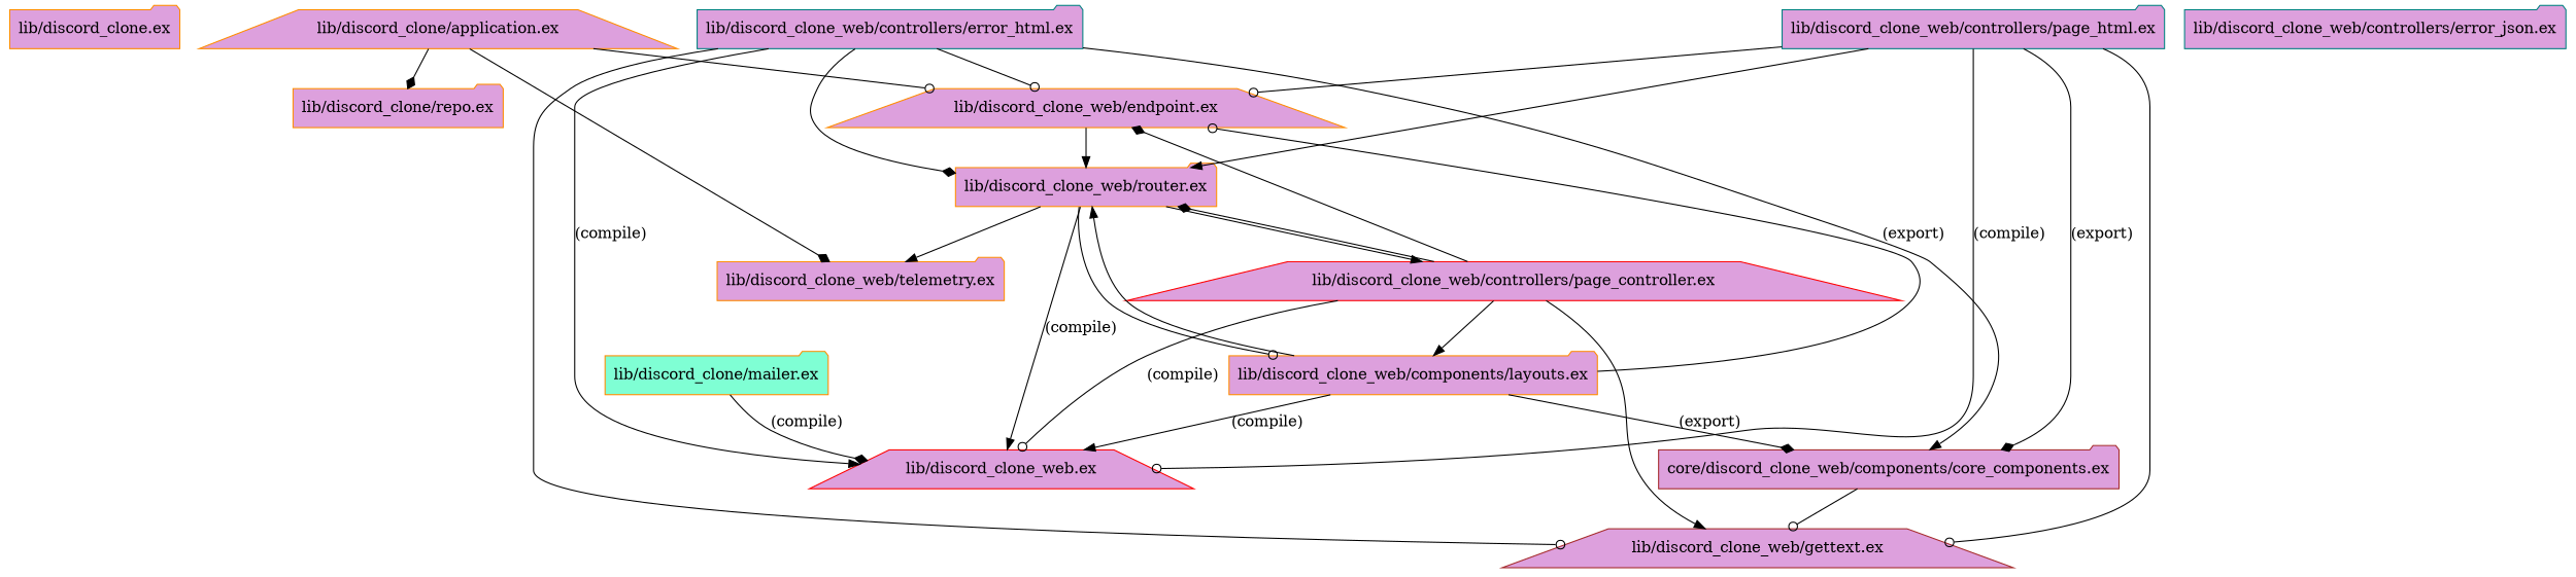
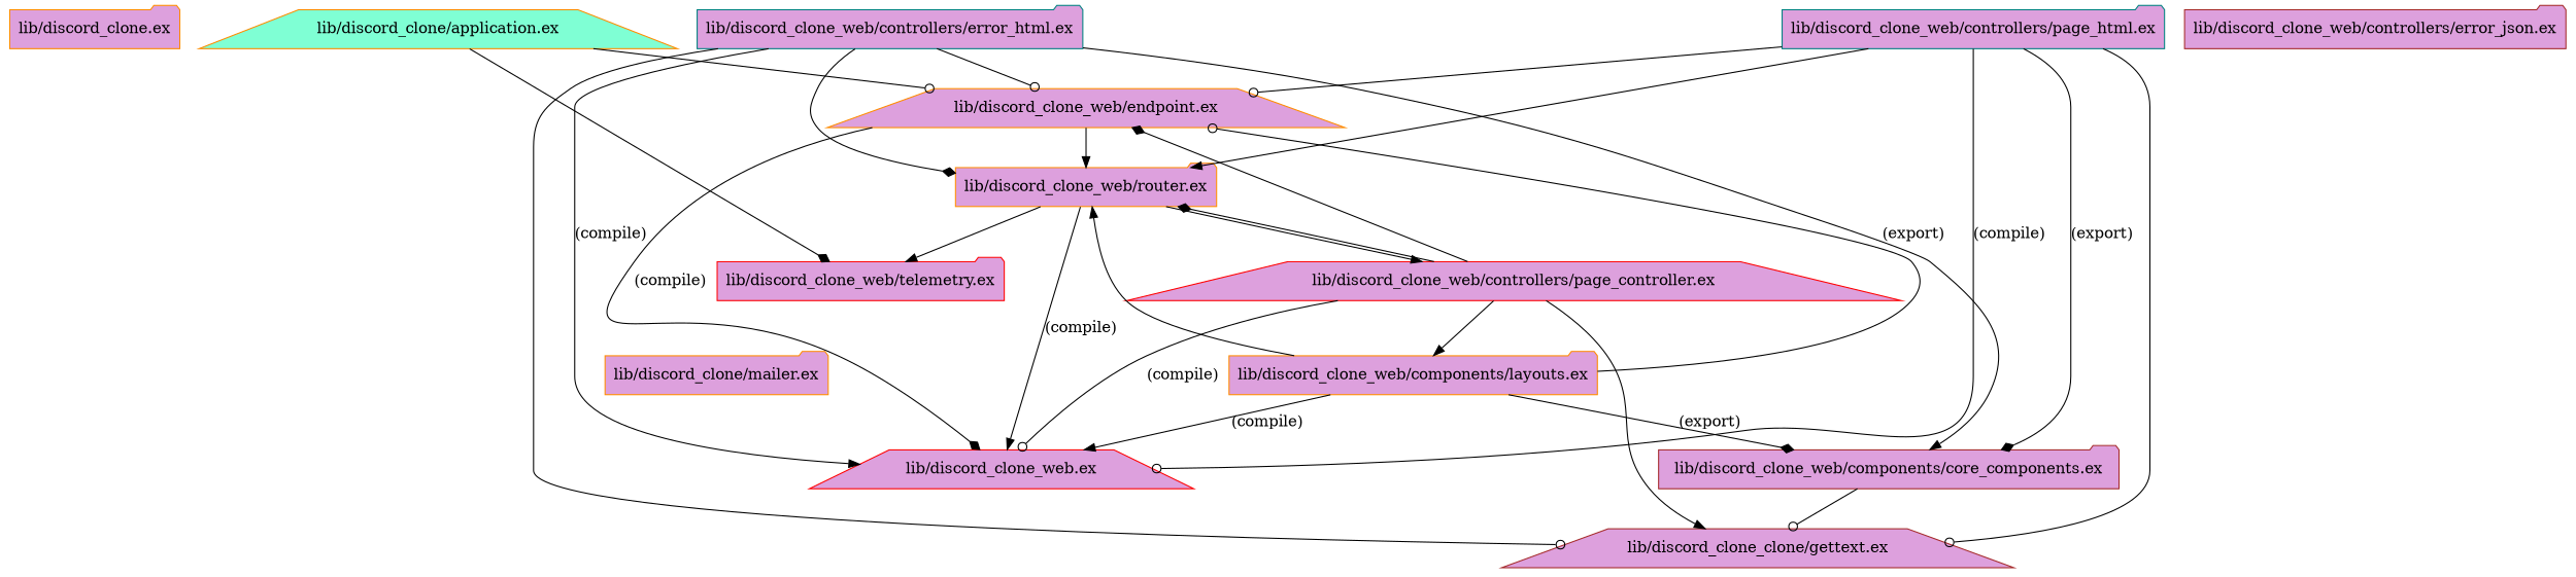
  digraph {
    node [color=darkorange fillcolor=plum shape=folder style=filled]
    edge [arrowhead=normal]
    "lib/discord_clone.ex"
-   "lib/discord_clone/application.ex" [shape=trapezium]
-   "lib/discord_clone/repo.ex"
+   "lib/discord_clone/application.ex" [fillcolor=aquamarine shape=trapezium]
    "lib/discord_clone_web/endpoint.ex" [shape=trapezium]
-   "lib/discord_clone_web/telemetry.ex"
+   "lib/discord_clone_web/telemetry.ex" [color=red]
    "lib/discord_clone_web.ex" [color=red shape=trapezium]
    "lib/discord_clone_web/router.ex"
    "lib/discord_clone_web/components/layouts.ex"
    "lib/discord_clone_web/controllers/page_controller.ex" [color=red shape=trapezium]
-   "lib/discord_clone_web/components/core_components.ex" [color=brown label="core/discord_clone_web/components/core_components.ex"]
-   "lib/discord_clone_web/gettext.ex" [color=brown shape=trapezium]
-   "lib/discord_clone/mailer.ex" [fillcolor=aquamarine]
+   "lib/discord_clone_web/components/core_components.ex" [color=brown]
+   "lib/discord_clone_web/gettext.ex" [color=brown shape=trapezium label="lib/discord_clone_clone/gettext.ex"]
+   "lib/discord_clone/mailer.ex"
    "lib/discord_clone_web/controllers/error_html.ex" [color=teal]
-   "lib/discord_clone_web/controllers/error_json.ex" [color=teal]
+   "lib/discord_clone_web/controllers/error_json.ex" [color=brown]
    "lib/discord_clone_web/controllers/page_html.ex" [color=teal]
-   "lib/discord_clone/application.ex" -> "lib/discord_clone/repo.ex" [arrowhead=diamond]
    "lib/discord_clone/application.ex" -> "lib/discord_clone_web/endpoint.ex" [arrowhead=odot]
    "lib/discord_clone/application.ex" -> "lib/discord_clone_web/telemetry.ex" [arrowhead=diamond]
-   "lib/discord_clone/mailer.ex" -> "lib/discord_clone_web.ex" [arrowhead=diamond label="(compile)"]
+   "lib/discord_clone_web/endpoint.ex" -> "lib/discord_clone_web.ex" [arrowhead=diamond label="(compile)"]
    "lib/discord_clone_web/endpoint.ex" -> "lib/discord_clone_web/router.ex"
    "lib/discord_clone_web/router.ex" -> "lib/discord_clone_web/telemetry.ex"
    "lib/discord_clone_web/router.ex" -> "lib/discord_clone_web.ex" [label="(compile)"]
-   "lib/discord_clone_web/router.ex" -> "lib/discord_clone_web/components/layouts.ex" [arrowhead=odot]
    "lib/discord_clone_web/router.ex" -> "lib/discord_clone_web/controllers/page_controller.ex"
    "lib/discord_clone_web/components/layouts.ex" -> "lib/discord_clone_web/endpoint.ex" [arrowhead=odot]
    "lib/discord_clone_web/components/layouts.ex" -> "lib/discord_clone_web.ex" [label="(compile)"]
    "lib/discord_clone_web/components/layouts.ex" -> "lib/discord_clone_web/router.ex"
    "lib/discord_clone_web/components/layouts.ex" -> "lib/discord_clone_web/components/core_components.ex" [arrowhead=diamond label="(export)"]
    "lib/discord_clone_web/controllers/page_controller.ex" -> "lib/discord_clone_web/endpoint.ex" [arrowhead=diamond]
    "lib/discord_clone_web/controllers/page_controller.ex" -> "lib/discord_clone_web.ex" [arrowhead=odot label="(compile)"]
    "lib/discord_clone_web/controllers/page_controller.ex" -> "lib/discord_clone_web/router.ex" [arrowhead=diamond]
    "lib/discord_clone_web/controllers/page_controller.ex" -> "lib/discord_clone_web/components/layouts.ex"
    "lib/discord_clone_web/controllers/page_controller.ex" -> "lib/discord_clone_web/gettext.ex"
    "lib/discord_clone_web/components/core_components.ex" -> "lib/discord_clone_web/gettext.ex" [arrowhead=odot]
    "lib/discord_clone_web/controllers/error_html.ex" -> "lib/discord_clone_web/endpoint.ex" [arrowhead=odot]
    "lib/discord_clone_web/controllers/error_html.ex" -> "lib/discord_clone_web.ex" [label="(compile)"]
    "lib/discord_clone_web/controllers/error_html.ex" -> "lib/discord_clone_web/router.ex" [arrowhead=diamond]
    "lib/discord_clone_web/controllers/error_html.ex" -> "lib/discord_clone_web/components/core_components.ex" [label="(export)"]
    "lib/discord_clone_web/controllers/error_html.ex" -> "lib/discord_clone_web/gettext.ex" [arrowhead=odot]
    "lib/discord_clone_web/controllers/page_html.ex" -> "lib/discord_clone_web/endpoint.ex" [arrowhead=odot]
    "lib/discord_clone_web/controllers/page_html.ex" -> "lib/discord_clone_web.ex" [arrowhead=odot label="(compile)"]
    "lib/discord_clone_web/controllers/page_html.ex" -> "lib/discord_clone_web/router.ex"
    "lib/discord_clone_web/controllers/page_html.ex" -> "lib/discord_clone_web/components/core_components.ex" [arrowhead=diamond label="(export)"]
    "lib/discord_clone_web/controllers/page_html.ex" -> "lib/discord_clone_web/gettext.ex" [arrowhead=odot]
  }
